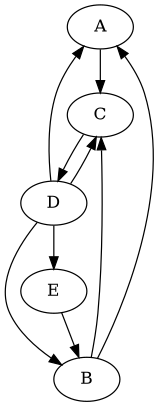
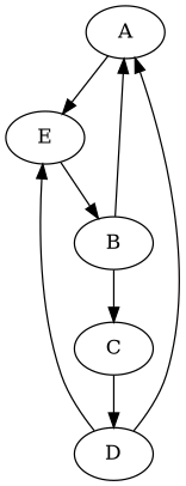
  digraph {
    A
    C
    D
    B
    E
-   A -> C
+   A -> E
    C -> D
    D -> A
-   D -> C
-   D -> B
    D -> E
    B -> A
    B -> C
    E -> B
  }
